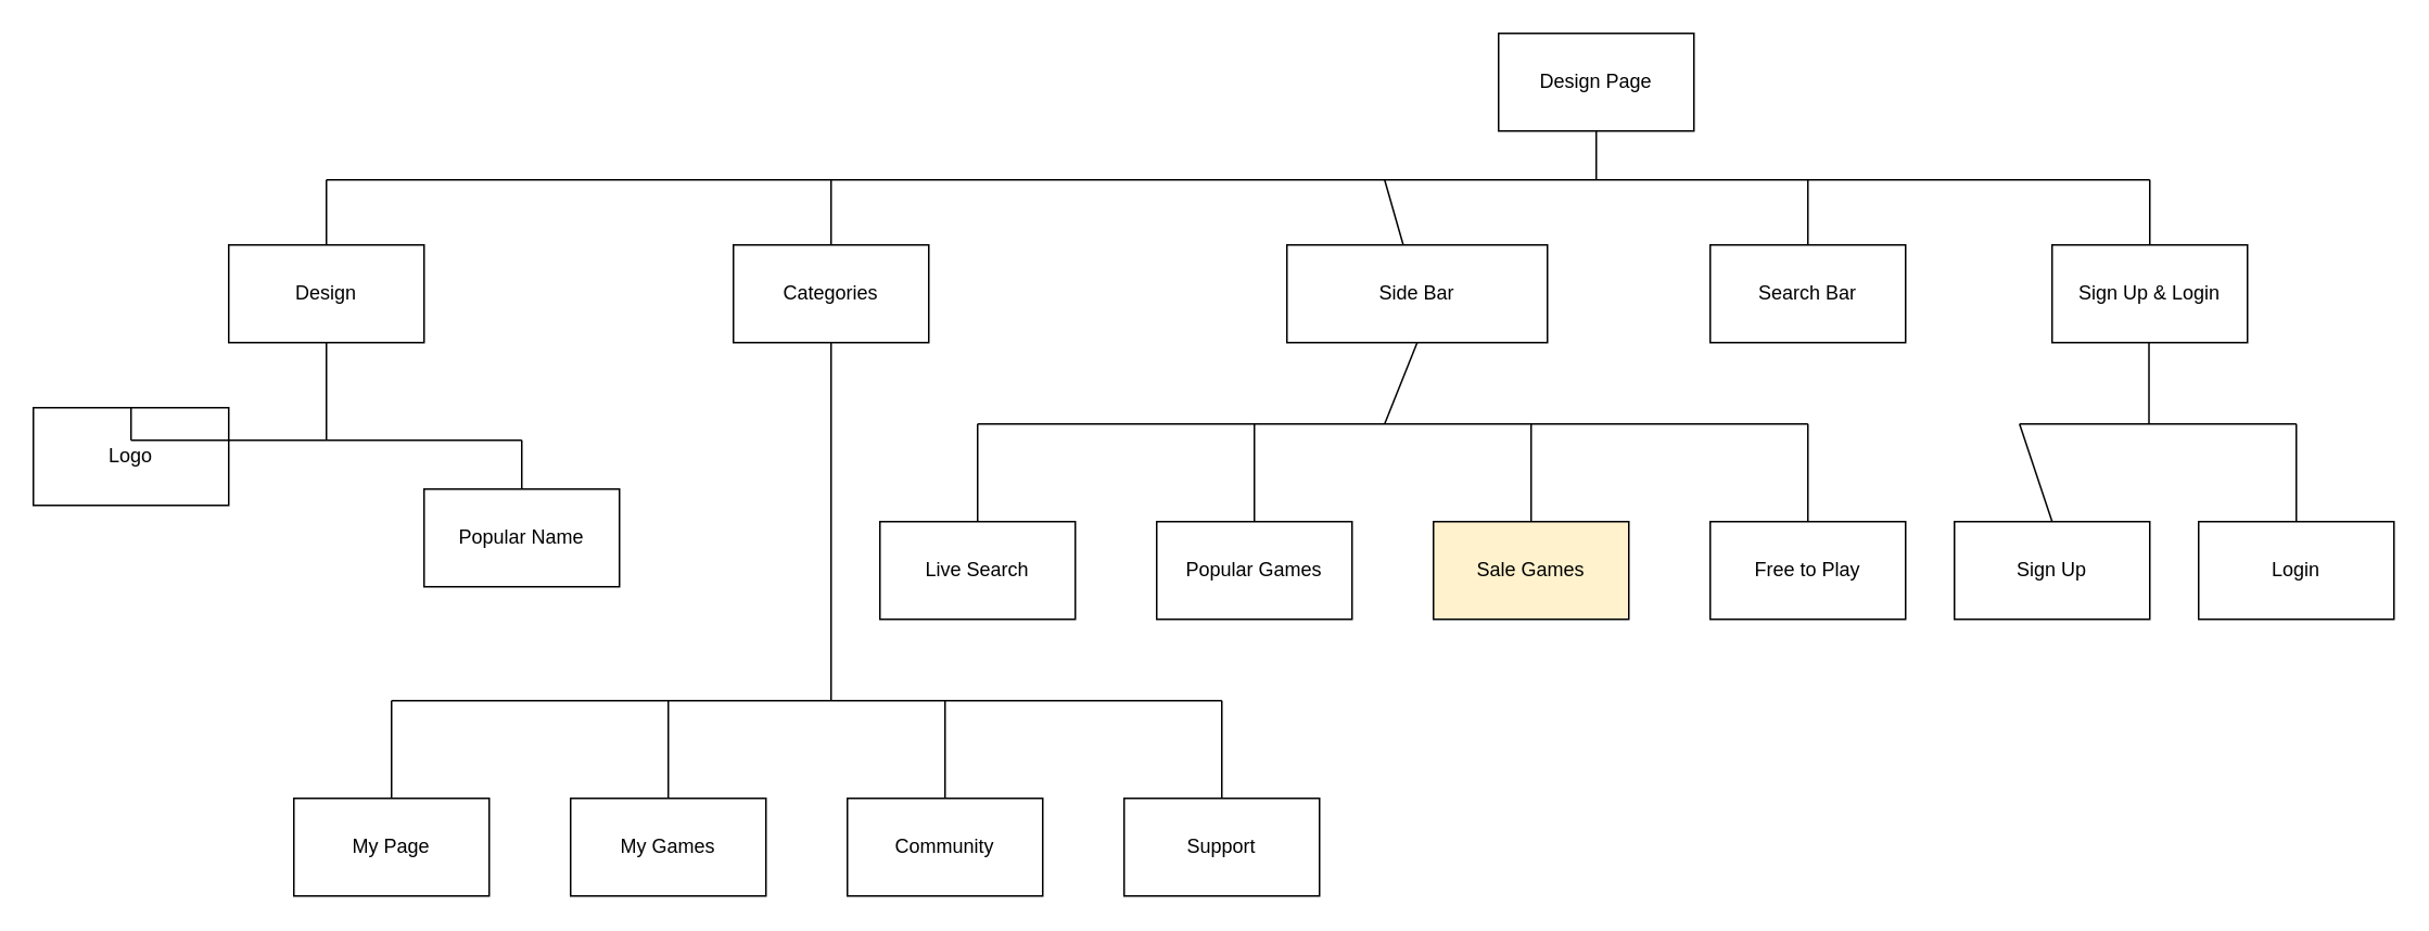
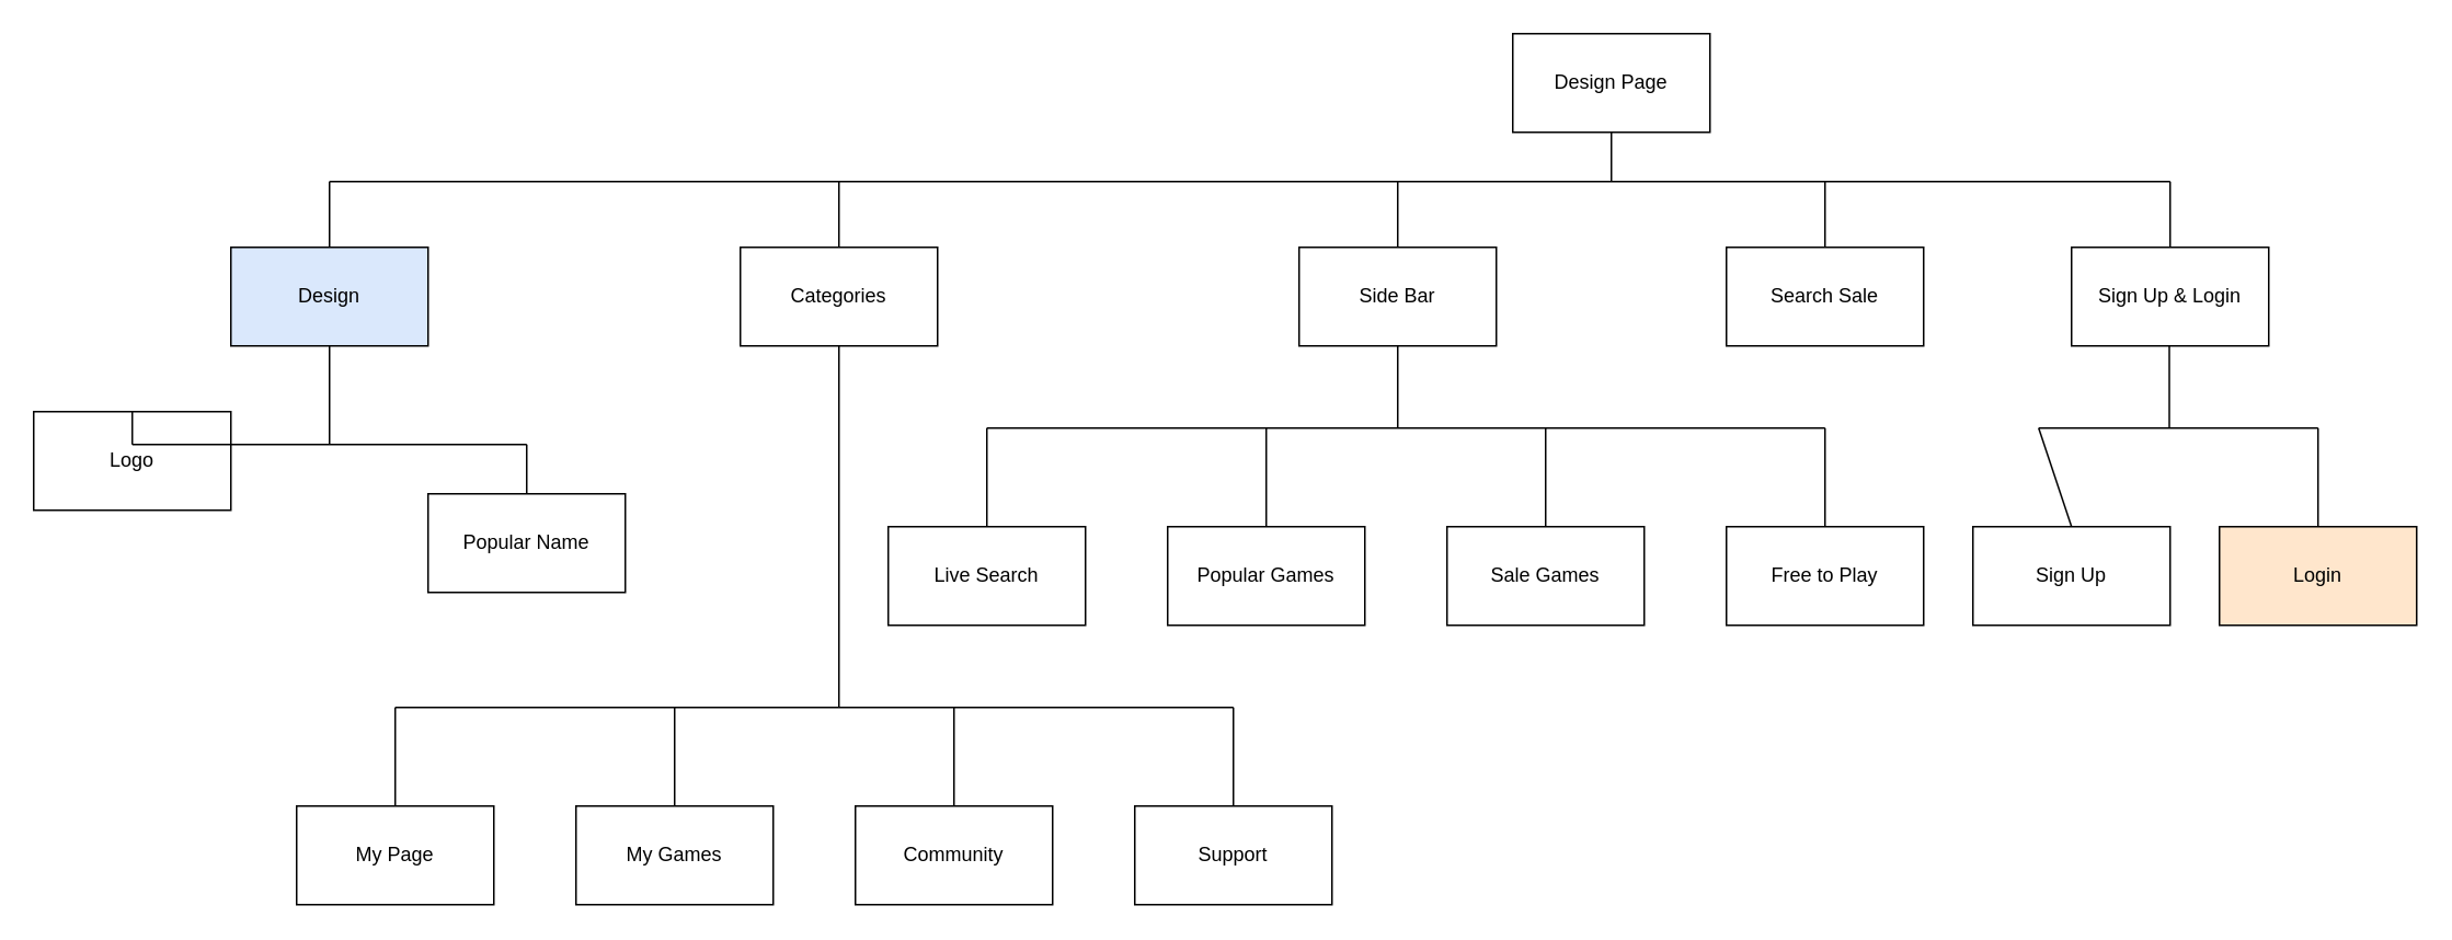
  <mxCell id="0" />
  <mxCell id="1" parent="0" />
  <mxCell id="2" value="Design Page" style="rounded=0;whiteSpace=wrap;html=1;" parent="1" vertex="1"><mxGeometry x="920" y="20" width="120" height="60" as="geometry" /></mxCell>
  <mxCell id="3" value="" style="endArrow=none;html=1;entryX=0.5;entryY=1;entryDx=0;entryDy=0;" parent="1" target="2" edge="1"><mxGeometry width="50" height="50" relative="1" as="geometry"><mxPoint x="980" y="110" as="sourcePoint" /><mxPoint x="1010" y="120" as="targetPoint" /></mxGeometry></mxCell>
  <mxCell id="4" value="" style="endArrow=none;html=1;" parent="1" edge="1"><mxGeometry width="50" height="50" relative="1" as="geometry"><mxPoint x="200" y="150" as="sourcePoint" /><mxPoint x="200" y="110" as="targetPoint" /></mxGeometry></mxCell>
  <mxCell id="5" value="" style="endArrow=none;html=1;" parent="1" edge="1"><mxGeometry width="50" height="50" relative="1" as="geometry"><mxPoint x="1320" y="110" as="sourcePoint" /><mxPoint x="200" y="110" as="targetPoint" /></mxGeometry></mxCell>
- <mxCell id="6" value="Design" style="rounded=0;whiteSpace=wrap;html=1;" parent="1" vertex="1"><mxGeometry x="140" y="150" width="120" height="60" as="geometry" /></mxCell>
+ <mxCell id="6" value="Design" style="rounded=0;whiteSpace=wrap;html=1;fillColor=#dae8fc;" parent="1" vertex="1"><mxGeometry x="140" y="150" width="120" height="60" as="geometry" /></mxCell>
  <mxCell id="7" value="" style="endArrow=none;html=1;" parent="1" edge="1"><mxGeometry width="50" height="50" relative="1" as="geometry"><mxPoint x="510" y="150" as="sourcePoint" /><mxPoint x="510" y="110" as="targetPoint" /></mxGeometry></mxCell>
  <mxCell id="8" value="Categories" style="rounded=0;whiteSpace=wrap;html=1;" parent="1" vertex="1"><mxGeometry x="450" y="150" width="120" height="60" as="geometry" /></mxCell>
  <mxCell id="9" value="" style="endArrow=none;html=1;" parent="1" source="10" edge="1"><mxGeometry width="50" height="50" relative="1" as="geometry"><mxPoint x="980" y="150" as="sourcePoint" /><mxPoint x="850" y="110" as="targetPoint" /></mxGeometry></mxCell>
- <mxCell id="10" value="Side Bar" style="rounded=0;whiteSpace=wrap;html=1;" parent="1" vertex="1"><mxGeometry x="790" y="150" width="160" height="60" as="geometry" /></mxCell>
+ <mxCell id="10" value="Side Bar" style="rounded=0;whiteSpace=wrap;html=1;" parent="1" vertex="1"><mxGeometry x="790" y="150" width="120" height="60" as="geometry" /></mxCell>
  <mxCell id="11" value="" style="endArrow=none;html=1;" parent="1" edge="1"><mxGeometry width="50" height="50" relative="1" as="geometry"><mxPoint x="1320" y="150" as="sourcePoint" /><mxPoint x="1320" y="110" as="targetPoint" /></mxGeometry></mxCell>
  <mxCell id="12" value="Sign Up &amp;amp; Login" style="rounded=0;whiteSpace=wrap;html=1;" parent="1" vertex="1"><mxGeometry x="1260" y="150" width="120" height="60" as="geometry" /></mxCell>
  <mxCell id="13" value="" style="endArrow=none;html=1;" parent="1" edge="1"><mxGeometry width="50" height="50" relative="1" as="geometry"><mxPoint x="1110" y="150" as="sourcePoint" /><mxPoint x="1110" y="110" as="targetPoint" /></mxGeometry></mxCell>
- <mxCell id="14" value="Search Bar" style="rounded=0;whiteSpace=wrap;html=1;" parent="1" vertex="1"><mxGeometry x="1050" y="150" width="120" height="60" as="geometry" /></mxCell>
+ <mxCell id="14" value="Search Sale" style="rounded=0;whiteSpace=wrap;html=1;" parent="1" vertex="1"><mxGeometry x="1050" y="150" width="120" height="60" as="geometry" /></mxCell>
  <mxCell id="15" value="" style="endArrow=none;html=1;entryX=0.5;entryY=1;entryDx=0;entryDy=0;" parent="1" target="6" edge="1"><mxGeometry width="50" height="50" relative="1" as="geometry"><mxPoint x="200" y="270" as="sourcePoint" /><mxPoint x="280" y="260" as="targetPoint" /></mxGeometry></mxCell>
  <mxCell id="16" value="Logo" style="rounded=0;whiteSpace=wrap;html=1;" parent="1" vertex="1"><mxGeometry x="20" y="250" width="120" height="60" as="geometry" /></mxCell>
  <mxCell id="17" value="" style="endArrow=none;html=1;" parent="1" edge="1"><mxGeometry width="50" height="50" relative="1" as="geometry"><mxPoint x="80" y="270" as="sourcePoint" /><mxPoint x="320" y="270" as="targetPoint" /></mxGeometry></mxCell>
  <mxCell id="18" value="" style="endArrow=none;html=1;exitX=0.5;exitY=0;exitDx=0;exitDy=0;" parent="1" source="16" edge="1"><mxGeometry width="50" height="50" relative="1" as="geometry"><mxPoint x="230" y="310" as="sourcePoint" /><mxPoint x="80" y="270" as="targetPoint" /></mxGeometry></mxCell>
  <mxCell id="19" value="" style="endArrow=none;html=1;" parent="1" edge="1"><mxGeometry width="50" height="50" relative="1" as="geometry"><mxPoint x="320" y="300" as="sourcePoint" /><mxPoint x="320" y="270" as="targetPoint" /></mxGeometry></mxCell>
  <mxCell id="20" value="Popular Name" style="rounded=0;whiteSpace=wrap;html=1;" parent="1" vertex="1"><mxGeometry x="260" y="300" width="120" height="60" as="geometry" /></mxCell>
  <mxCell id="21" value="" style="endArrow=none;html=1;entryX=0.5;entryY=1;entryDx=0;entryDy=0;" parent="1" target="8" edge="1"><mxGeometry width="50" height="50" relative="1" as="geometry"><mxPoint x="510" y="430" as="sourcePoint" /><mxPoint x="810" y="260" as="targetPoint" /></mxGeometry></mxCell>
  <mxCell id="22" value="" style="endArrow=none;html=1;" parent="1" edge="1"><mxGeometry width="50" height="50" relative="1" as="geometry"><mxPoint x="240" y="430" as="sourcePoint" /><mxPoint x="750" y="430" as="targetPoint" /></mxGeometry></mxCell>
  <mxCell id="23" value="" style="endArrow=none;html=1;" parent="1" edge="1"><mxGeometry width="50" height="50" relative="1" as="geometry"><mxPoint x="240" y="430" as="sourcePoint" /><mxPoint x="240" y="490" as="targetPoint" /></mxGeometry></mxCell>
  <mxCell id="24" value="" style="endArrow=none;html=1;" parent="1" edge="1"><mxGeometry width="50" height="50" relative="1" as="geometry"><mxPoint x="410" y="430" as="sourcePoint" /><mxPoint x="410" y="490" as="targetPoint" /></mxGeometry></mxCell>
  <mxCell id="25" value="My Page" style="rounded=0;whiteSpace=wrap;html=1;" parent="1" vertex="1"><mxGeometry x="180" y="490" width="120" height="60" as="geometry" /></mxCell>
  <mxCell id="26" value="My Games" style="rounded=0;whiteSpace=wrap;html=1;" parent="1" vertex="1"><mxGeometry x="350" y="490" width="120" height="60" as="geometry" /></mxCell>
  <mxCell id="27" value="" style="endArrow=none;html=1;" parent="1" edge="1"><mxGeometry width="50" height="50" relative="1" as="geometry"><mxPoint x="580" y="430" as="sourcePoint" /><mxPoint x="580" y="490" as="targetPoint" /></mxGeometry></mxCell>
  <mxCell id="28" value="Community" style="rounded=0;whiteSpace=wrap;html=1;" parent="1" vertex="1"><mxGeometry x="520" y="490" width="120" height="60" as="geometry" /></mxCell>
  <mxCell id="29" value="" style="endArrow=none;html=1;" parent="1" edge="1"><mxGeometry width="50" height="50" relative="1" as="geometry"><mxPoint x="750" y="430" as="sourcePoint" /><mxPoint x="750" y="490" as="targetPoint" /></mxGeometry></mxCell>
  <mxCell id="30" value="Support" style="rounded=0;whiteSpace=wrap;html=1;" parent="1" vertex="1"><mxGeometry x="690" y="490" width="120" height="60" as="geometry" /></mxCell>
  <mxCell id="31" value="" style="endArrow=none;html=1;" parent="1" edge="1"><mxGeometry width="50" height="50" relative="1" as="geometry"><mxPoint x="600" y="260" as="sourcePoint" /><mxPoint x="1110" y="260" as="targetPoint" /></mxGeometry></mxCell>
  <mxCell id="32" value="" style="endArrow=none;html=1;" parent="1" edge="1"><mxGeometry width="50" height="50" relative="1" as="geometry"><mxPoint x="600" y="260" as="sourcePoint" /><mxPoint x="600" y="320" as="targetPoint" /></mxGeometry></mxCell>
  <mxCell id="33" value="" style="endArrow=none;html=1;" parent="1" edge="1"><mxGeometry width="50" height="50" relative="1" as="geometry"><mxPoint x="770" y="260" as="sourcePoint" /><mxPoint x="770" y="320" as="targetPoint" /></mxGeometry></mxCell>
  <mxCell id="34" value="Live Search" style="rounded=0;whiteSpace=wrap;html=1;" parent="1" vertex="1"><mxGeometry x="540" y="320" width="120" height="60" as="geometry" /></mxCell>
  <mxCell id="35" value="Popular Games" style="rounded=0;whiteSpace=wrap;html=1;" parent="1" vertex="1"><mxGeometry x="710" y="320" width="120" height="60" as="geometry" /></mxCell>
  <mxCell id="36" value="" style="endArrow=none;html=1;" parent="1" edge="1"><mxGeometry width="50" height="50" relative="1" as="geometry"><mxPoint x="940" y="260" as="sourcePoint" /><mxPoint x="940" y="320" as="targetPoint" /></mxGeometry></mxCell>
- <mxCell id="37" value="Sale Games" style="rounded=0;whiteSpace=wrap;html=1;fillColor=#fff2cc;" parent="1" vertex="1"><mxGeometry x="880" y="320" width="120" height="60" as="geometry" /></mxCell>
+ <mxCell id="37" value="Sale Games" style="rounded=0;whiteSpace=wrap;html=1;" parent="1" vertex="1"><mxGeometry x="880" y="320" width="120" height="60" as="geometry" /></mxCell>
  <mxCell id="38" value="" style="endArrow=none;html=1;" parent="1" edge="1"><mxGeometry width="50" height="50" relative="1" as="geometry"><mxPoint x="1110" y="260" as="sourcePoint" /><mxPoint x="1110" y="320" as="targetPoint" /></mxGeometry></mxCell>
  <mxCell id="39" value="Free to Play" style="rounded=0;whiteSpace=wrap;html=1;" parent="1" vertex="1"><mxGeometry x="1050" y="320" width="120" height="60" as="geometry" /></mxCell>
  <mxCell id="40" value="" style="endArrow=none;html=1;entryX=0.5;entryY=1;entryDx=0;entryDy=0;" parent="1" target="10" edge="1"><mxGeometry width="50" height="50" relative="1" as="geometry"><mxPoint x="850" y="260" as="sourcePoint" /><mxPoint x="810" y="260" as="targetPoint" /></mxGeometry></mxCell>
  <mxCell id="41" value="" style="endArrow=none;html=1;entryX=0.5;entryY=1;entryDx=0;entryDy=0;" edge="1" parent="1"><mxGeometry width="50" height="50" relative="1" as="geometry"><mxPoint x="1319.5" y="260" as="sourcePoint" /><mxPoint x="1319.5" y="210" as="targetPoint" /></mxGeometry></mxCell>
  <mxCell id="42" value="" style="endArrow=none;html=1;" edge="1" parent="1"><mxGeometry width="50" height="50" relative="1" as="geometry"><mxPoint x="1240" y="260" as="sourcePoint" /><mxPoint x="1410" y="260" as="targetPoint" /></mxGeometry></mxCell>
  <mxCell id="43" value="" style="endArrow=none;html=1;entryX=0.5;entryY=1;entryDx=0;entryDy=0;exitX=0.5;exitY=0;exitDx=0;exitDy=0;" edge="1" parent="1" source="45"><mxGeometry width="50" height="50" relative="1" as="geometry"><mxPoint x="1240" y="310" as="sourcePoint" /><mxPoint x="1240" y="260" as="targetPoint" /></mxGeometry></mxCell>
  <mxCell id="44" value="" style="endArrow=none;html=1;entryX=0.5;entryY=1;entryDx=0;entryDy=0;exitX=0.5;exitY=0;exitDx=0;exitDy=0;" edge="1" parent="1" source="46"><mxGeometry width="50" height="50" relative="1" as="geometry"><mxPoint x="1410" y="310" as="sourcePoint" /><mxPoint x="1410" y="260" as="targetPoint" /></mxGeometry></mxCell>
  <mxCell id="45" value="Sign Up" style="rounded=0;whiteSpace=wrap;html=1;" vertex="1" parent="1"><mxGeometry x="1200" y="320" width="120" height="60" as="geometry" /></mxCell>
- <mxCell id="46" value="Login" style="rounded=0;whiteSpace=wrap;html=1;" vertex="1" parent="1"><mxGeometry x="1350" y="320" width="120" height="60" as="geometry" /></mxCell>
+ <mxCell id="46" value="Login" style="rounded=0;whiteSpace=wrap;html=1;fillColor=#ffe6cc;" vertex="1" parent="1"><mxGeometry x="1350" y="320" width="120" height="60" as="geometry" /></mxCell>
